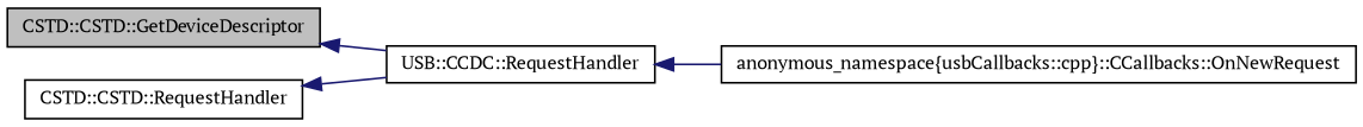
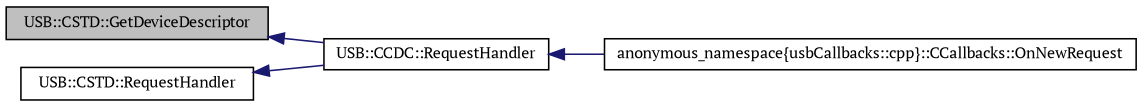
  digraph {
    fontname="PT Serif"
    rankdir=LR
    node [color=black fontname="PT Serif" fontsize=10 shape=record]
    edge [color=midnightblue dir=back fontname="PT Serif" fontsize=10 labelfontname=FreeSans labelfontsize=10 style=solid]
-   n1 [fillcolor=grey75 fontcolor=black height=0.2 label="CSTD::CSTD::GetDeviceDescriptor" style=filled width=0.4]
+   n1 [fillcolor=grey75 fontcolor=black height=0.2 label="USB::CSTD::GetDeviceDescriptor" style=filled width=0.4]
    n2 [height=0.2 label="USB::CCDC::RequestHandler" width=0.4]
-   n3 [height=0.2 label="CSTD::CSTD::RequestHandler" width=0.4]
+   n3 [height=0.2 label="USB::CSTD::RequestHandler" width=0.4]
    n4 [height=0.2 label="anonymous_namespace\{usbCallbacks::cpp\}::CCallbacks::OnNewRequest" width=0.4]
    n1 -> n2
    n2 -> n4
    n3 -> n2
  }
